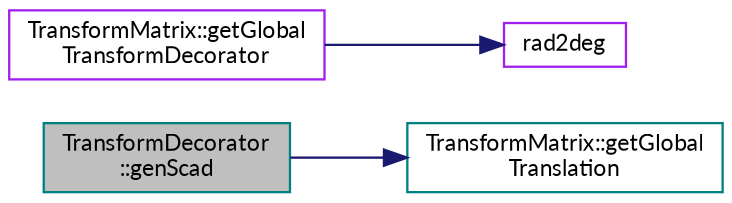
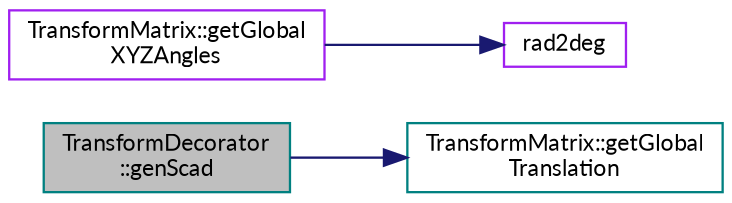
  digraph {
    fontname=Lato
    rankdir=LR
    node [color=teal fillcolor=white fontname=Lato fontsize=10 shape=record style=filled]
    edge [arrowhead=normal color=midnightblue fontname=Lato fontsize=10 labelfontname=Helvetica labelfontsize=10 style=solid]
    n1 [fillcolor=grey75 fontcolor=black height=0.2 label="TransformDecorator\l::genScad" width=0.4]
    n2 [height=0.2 label="TransformMatrix::getGlobal\lTranslation" width=0.4]
-   n3 [color=purple height=0.2 label="TransformMatrix::getGlobal\lTransformDecorator" width=0.4]
+   n3 [color=purple height=0.2 label="TransformMatrix::getGlobal\lXYZAngles" width=0.4]
    n4 [color=purple height=0.2 label=rad2deg width=0.4]
    n1 -> n2
    n3 -> n4
  }
